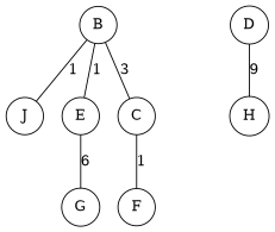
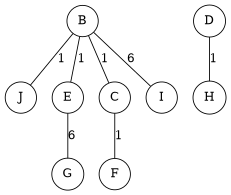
  graph {
    node [shape=circle]
    B
    J
    E
    C
+   I
    G
    F
    D
    H
    B -- J [label=1]
    B -- E [label=1]
-   B -- C [label=3]
+   B -- C [label=1]
+   B -- I [label=6]
    E -- G [label=6]
    C -- F [label=1]
-   D -- H [label=9]
+   D -- H [label=1]
  }
